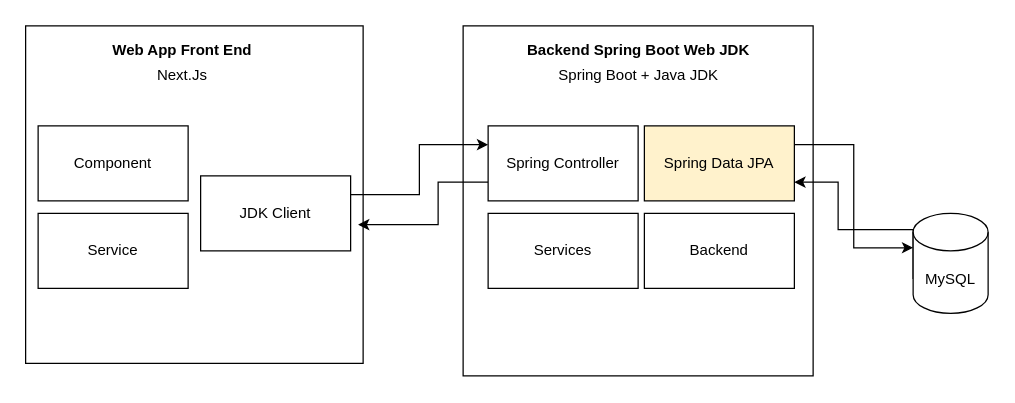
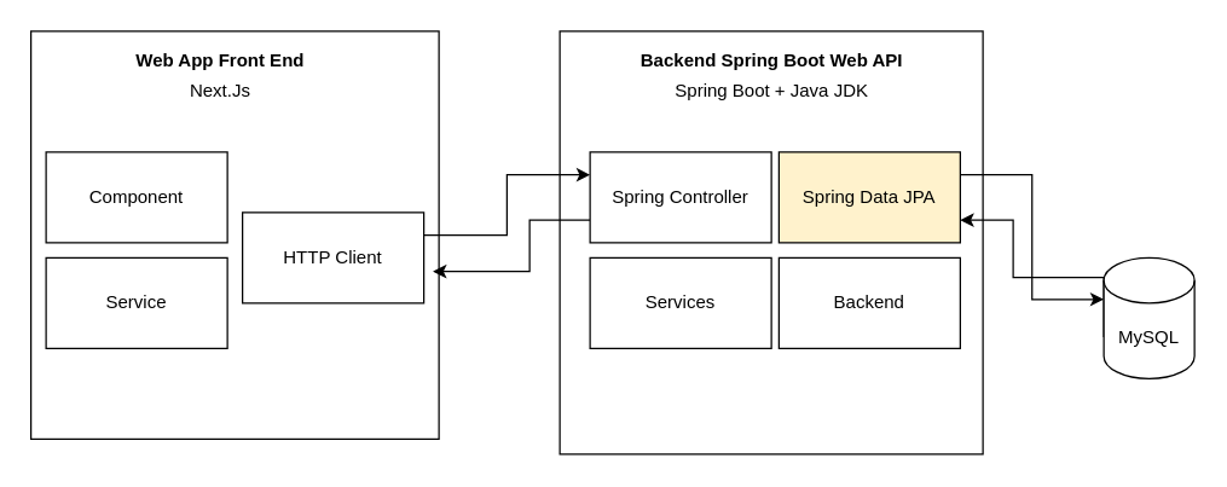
  <mxCell id="0" />
  <mxCell id="1" parent="0" />
  <mxCell id="2" value="" style="whiteSpace=wrap;html=1;aspect=fixed;" vertex="1" parent="1"><mxGeometry x="20" y="20" width="270" height="270" as="geometry" /></mxCell>
  <mxCell id="3" value="&lt;b&gt;Web App Front End&lt;/b&gt;" style="text;html=1;align=center;verticalAlign=middle;resizable=0;points=[];autosize=1;strokeColor=none;fillColor=none;" vertex="1" parent="1"><mxGeometry x="80" y="30" width="130" height="20" as="geometry" /></mxCell>
  <mxCell id="4" value="Next.Js" style="text;html=1;align=center;verticalAlign=middle;resizable=0;points=[];autosize=1;strokeColor=none;fillColor=none;" vertex="1" parent="1"><mxGeometry x="115" y="50" width="60" height="20" as="geometry" /></mxCell>
  <mxCell id="5" value="Component" style="rounded=0;whiteSpace=wrap;html=1;" vertex="1" parent="1"><mxGeometry x="30" y="100" width="120" height="60" as="geometry" /></mxCell>
  <mxCell id="6" value="Service" style="rounded=0;whiteSpace=wrap;html=1;" vertex="1" parent="1"><mxGeometry x="30" y="170" width="120" height="60" as="geometry" /></mxCell>
- <mxCell id="7" value="JDK Client" style="rounded=0;whiteSpace=wrap;html=1;" vertex="1" parent="1"><mxGeometry x="160" y="140" width="120" height="60" as="geometry" /></mxCell>
+ <mxCell id="7" value="HTTP Client" style="rounded=0;whiteSpace=wrap;html=1;" vertex="1" parent="1"><mxGeometry x="160" y="140" width="120" height="60" as="geometry" /></mxCell>
  <mxCell id="8" value="" style="whiteSpace=wrap;html=1;aspect=fixed;" vertex="1" parent="1"><mxGeometry x="370" y="20" width="280" height="280" as="geometry" /></mxCell>
- <mxCell id="9" value="&lt;b&gt;Backend Spring Boot Web JDK&lt;/b&gt;" style="text;html=1;align=center;verticalAlign=middle;resizable=0;points=[];autosize=1;strokeColor=none;fillColor=none;" vertex="1" parent="1"><mxGeometry x="415" y="30" width="190" height="20" as="geometry" /></mxCell>
+ <mxCell id="9" value="&lt;b&gt;Backend Spring Boot Web API&lt;/b&gt;" style="text;html=1;align=center;verticalAlign=middle;resizable=0;points=[];autosize=1;strokeColor=none;fillColor=none;" vertex="1" parent="1"><mxGeometry x="415" y="30" width="190" height="20" as="geometry" /></mxCell>
  <mxCell id="10" value="Spring Boot + Java JDK" style="text;html=1;align=center;verticalAlign=middle;resizable=0;points=[];autosize=1;strokeColor=none;fillColor=none;" vertex="1" parent="1"><mxGeometry x="440" y="50" width="140" height="20" as="geometry" /></mxCell>
  <mxCell id="11" style="edgeStyle=orthogonalEdgeStyle;rounded=0;orthogonalLoop=1;jettySize=auto;html=1;exitX=0;exitY=0.75;exitDx=0;exitDy=0;entryX=1.05;entryY=0.65;entryDx=0;entryDy=0;entryPerimeter=0;" edge="1" parent="1" source="12" target="7"><mxGeometry relative="1" as="geometry"><Array as="points"><mxPoint x="350" y="145" /><mxPoint x="350" y="179" /></Array></mxGeometry></mxCell>
  <mxCell id="12" value="Spring Controller" style="rounded=0;whiteSpace=wrap;html=1;" vertex="1" parent="1"><mxGeometry x="390" y="100" width="120" height="60" as="geometry" /></mxCell>
  <mxCell id="13" value="Services" style="rounded=0;whiteSpace=wrap;html=1;" vertex="1" parent="1"><mxGeometry x="390" y="170" width="120" height="60" as="geometry" /></mxCell>
  <mxCell id="14" style="edgeStyle=orthogonalEdgeStyle;rounded=0;orthogonalLoop=1;jettySize=auto;html=1;exitX=1;exitY=0.25;exitDx=0;exitDy=0;entryX=0;entryY=0;entryDx=0;entryDy=27.5;entryPerimeter=0;" edge="1" parent="1" source="15" target="19"><mxGeometry relative="1" as="geometry" /></mxCell>
  <mxCell id="15" value="Spring Data JPA" style="rounded=0;whiteSpace=wrap;html=1;fillColor=#fff2cc;" vertex="1" parent="1"><mxGeometry x="515" y="100" width="120" height="60" as="geometry" /></mxCell>
  <mxCell id="16" value="Backend" style="rounded=0;whiteSpace=wrap;html=1;" vertex="1" parent="1"><mxGeometry x="515" y="170" width="120" height="60" as="geometry" /></mxCell>
  <mxCell id="17" style="edgeStyle=orthogonalEdgeStyle;rounded=0;orthogonalLoop=1;jettySize=auto;html=1;exitX=1;exitY=0.25;exitDx=0;exitDy=0;entryX=0;entryY=0.25;entryDx=0;entryDy=0;" edge="1" parent="1" source="7" target="12"><mxGeometry relative="1" as="geometry" /></mxCell>
  <mxCell id="18" style="edgeStyle=orthogonalEdgeStyle;rounded=0;orthogonalLoop=1;jettySize=auto;html=1;exitX=0;exitY=0;exitDx=0;exitDy=52.5;exitPerimeter=0;entryX=1;entryY=0.75;entryDx=0;entryDy=0;" edge="1" parent="1" source="19" target="15"><mxGeometry relative="1" as="geometry"><Array as="points"><mxPoint x="670" y="183" /><mxPoint x="670" y="145" /></Array></mxGeometry></mxCell>
  <mxCell id="19" value="MySQL" style="shape=cylinder3;whiteSpace=wrap;html=1;boundedLbl=1;backgroundOutline=1;size=15;" vertex="1" parent="1"><mxGeometry x="730" y="170" width="60" height="80" as="geometry" /></mxCell>
